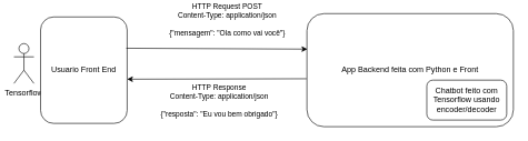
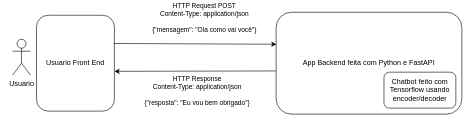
  <mxCell id="0" />
  <mxCell id="1" parent="0" />
- <mxCell id="2" value="App Backend feita com Python e Front" style="rounded=1;whiteSpace=wrap;html=1;" vertex="1" parent="1"><mxGeometry x="460" y="20" width="310" height="170" as="geometry" /></mxCell>
+ <mxCell id="2" value="App Backend feita com Python e FastAPI" style="rounded=1;whiteSpace=wrap;html=1;" vertex="1" parent="1"><mxGeometry x="460" y="20" width="310" height="170" as="geometry" /></mxCell>
  <mxCell id="3" value="Chatbot feito com Tensorflow usando encoder/decoder" style="rounded=1;whiteSpace=wrap;html=1;" vertex="1" parent="1"><mxGeometry x="640" y="120" width="120" height="60" as="geometry" /></mxCell>
- <mxCell id="4" value="Tensorflow" style="shape=umlActor;verticalLabelPosition=bottom;verticalAlign=top;html=1;outlineConnect=0;" vertex="1" parent="1"><mxGeometry x="20" y="65" width="30" height="60" as="geometry" /></mxCell>
+ <mxCell id="4" value="Usuario" style="shape=umlActor;verticalLabelPosition=bottom;verticalAlign=top;html=1;outlineConnect=0;" vertex="1" parent="1"><mxGeometry x="20" y="65" width="30" height="60" as="geometry" /></mxCell>
  <mxCell id="5" value="Usuario Front End" style="rounded=1;whiteSpace=wrap;html=1;" vertex="1" parent="1"><mxGeometry x="60" y="25" width="130" height="160" as="geometry" /></mxCell>
  <mxCell id="6" value="" style="endArrow=classic;html=1;rounded=0;exitX=0.99;exitY=0.294;exitDx=0;exitDy=0;exitPerimeter=0;entryX=0.002;entryY=0.314;entryDx=0;entryDy=0;entryPerimeter=0;" edge="1" parent="1" source="5" target="2"><mxGeometry width="50" height="50" relative="1" as="geometry"><mxPoint x="400" y="110" as="sourcePoint" /><mxPoint x="450" y="60" as="targetPoint" /></mxGeometry></mxCell>
  <mxCell id="7" value="HTTP Request POST&lt;div&gt;Content-Type: application/json&lt;/div&gt;&lt;div&gt;&lt;br&gt;&lt;/div&gt;&lt;div&gt;{&quot;mensagem&quot;: &quot;Ola como vai você&quot;}&lt;/div&gt;" style="edgeLabel;html=1;align=center;verticalAlign=middle;resizable=0;points=[];" vertex="1" connectable="0" parent="6"><mxGeometry x="0.34" relative="1" as="geometry"><mxPoint x="-31" y="-43" as="offset" /></mxGeometry></mxCell>
  <mxCell id="8" value="" style="endArrow=classic;html=1;rounded=0;exitX=-0.002;exitY=0.576;exitDx=0;exitDy=0;exitPerimeter=0;entryX=1;entryY=0.585;entryDx=0;entryDy=0;entryPerimeter=0;" edge="1" parent="1" source="2" target="5"><mxGeometry width="50" height="50" relative="1" as="geometry"><mxPoint x="400" y="110" as="sourcePoint" /><mxPoint x="450" y="60" as="targetPoint" /></mxGeometry></mxCell>
  <mxCell id="9" value="HTTP Response&lt;div&gt;Content-Type: application/json&lt;/div&gt;&lt;div&gt;&lt;br&gt;&lt;/div&gt;&lt;div&gt;{&quot;resposta&quot;: &quot;Eu vou bem obrigado&quot;}&lt;/div&gt;" style="edgeLabel;html=1;align=center;verticalAlign=middle;resizable=0;points=[];" vertex="1" connectable="0" parent="8"><mxGeometry x="-0.021" y="-2" relative="1" as="geometry"><mxPoint y="34" as="offset" /></mxGeometry></mxCell>
